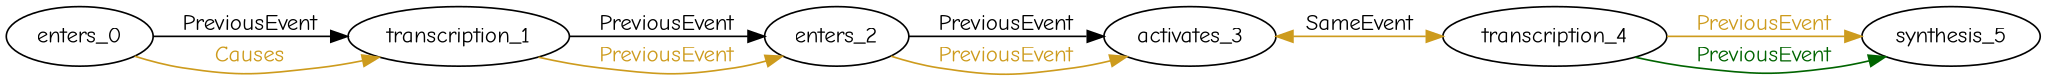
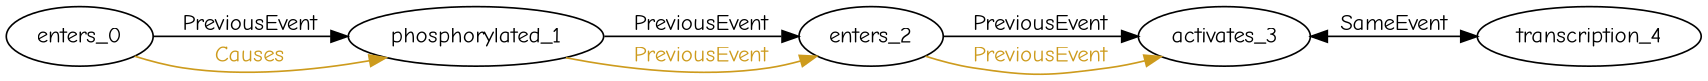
  digraph {
    fontname="Comic Neue"
    rankdir=LR
    node [fontname="Comic Neue"]
    edge [color=Black fontcolor=black fontname="Comic Neue"]
    n1 [label=enters_0]
-   n2 [label=transcription_1]
+   n2 [label=phosphorylated_1]
    n3 [label=enters_2]
    n4 [label=activates_3]
    n5 [label=transcription_4]
-   n6 [label=synthesis_5]
    n1 -> n2 [label=PreviousEvent]
    n1 -> n2 [color=goldenrod3 fontcolor=goldenrod3 label=Causes]
    n2 -> n3 [label=PreviousEvent]
    n2 -> n3 [color=goldenrod3 fontcolor=goldenrod3 label=PreviousEvent]
    n3 -> n4 [label=PreviousEvent]
    n3 -> n4 [color=goldenrod3 fontcolor=goldenrod3 label=PreviousEvent]
-   n4 -> n5 [color=goldenrod3 dir=both label=SameEvent]
-   n5 -> n6 [color=goldenrod3 fontcolor=goldenrod3 label=PreviousEvent]
-   n5 -> n6 [color=darkgreen fontcolor=darkgreen label=PreviousEvent]
+   n4 -> n5 [dir=both label=SameEvent]
  }
